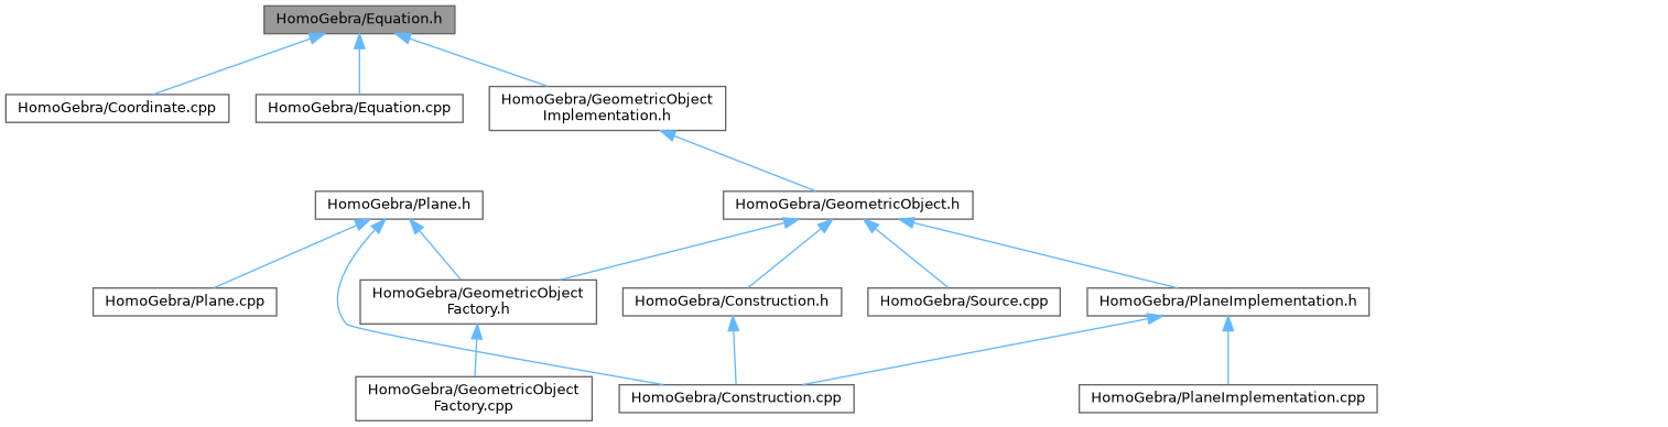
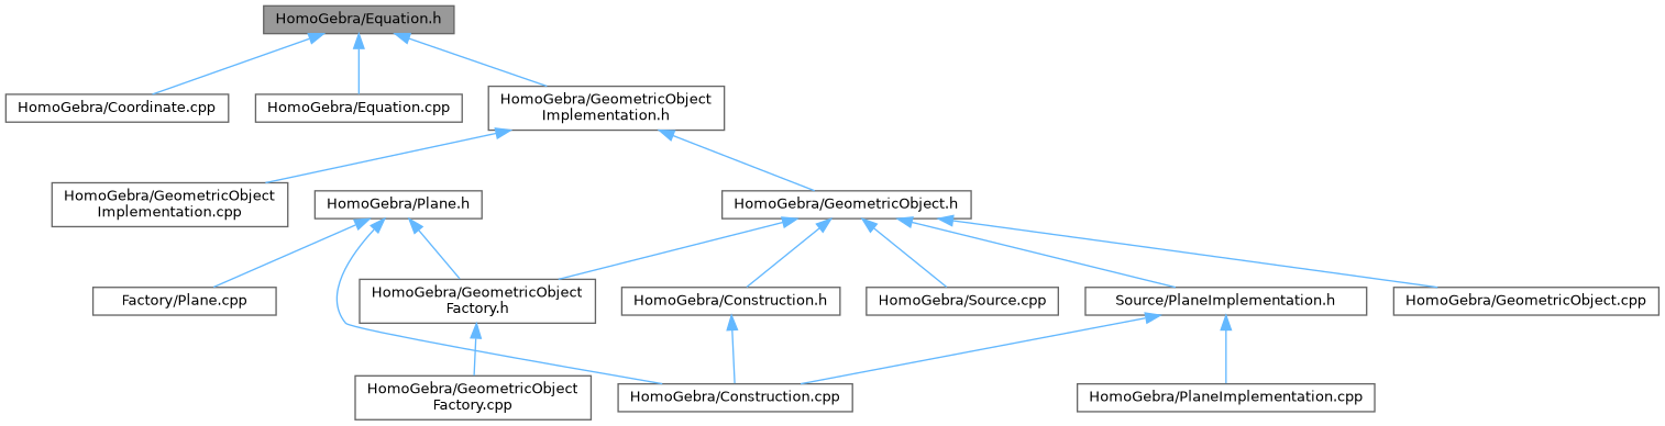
  digraph {
    node [color=grey40 fillcolor=white fontname=Helvetica fontsize=10 shape=box style=filled]
    edge [color=steelblue1 dir=back fontname=Helvetica fontsize=10 labelfontname=Helvetica labelfontsize=10 style=solid]
    n1 [color=gray40 fillcolor=grey60 fontcolor=black height=0.2 label="HomoGebra/Equation.h" width=0.4]
    n2 [height=0.2 label="HomoGebra/Coordinate.cpp" width=0.4]
    n3 [height=0.2 label="HomoGebra/Equation.cpp" width=0.4]
    n4 [height=0.2 label="HomoGebra/GeometricObject\lImplementation.h" width=0.4]
    n5 [height=0.2 label="HomoGebra/GeometricObject.h" width=0.4]
+   n6 [height=0.2 label="HomoGebra/GeometricObject\lImplementation.cpp" width=0.4]
    n7 [height=0.2 label="HomoGebra/Construction.h" width=0.4]
+   n8 [height=0.2 label="HomoGebra/GeometricObject.cpp" width=0.4]
    n9 [height=0.2 label="HomoGebra/GeometricObject\lFactory.h" width=0.4]
-   n10 [height=0.2 label="HomoGebra/PlaneImplementation.h" width=0.4]
+   n10 [height=0.2 label="Source/PlaneImplementation.h" width=0.4]
    n11 [height=0.2 label="HomoGebra/Source.cpp" width=0.4]
    n12 [height=0.2 label="HomoGebra/Construction.cpp" width=0.4]
    n13 [height=0.2 label="HomoGebra/GeometricObject\lFactory.cpp" width=0.4]
    n14 [height=0.2 label="HomoGebra/PlaneImplementation.cpp" width=0.4]
    n15 [height=0.2 label="HomoGebra/Plane.h" width=0.4]
-   n16 [height=0.2 label="HomoGebra/Plane.cpp" width=0.4]
+   n16 [height=0.2 label="Factory/Plane.cpp" width=0.4]
    n1 -> n2
    n1 -> n3
    n1 -> n4
    n4 -> n5
+   n4 -> n6
    n5 -> n7
+   n5 -> n8
    n5 -> n9
    n5 -> n10
    n5 -> n11
    n7 -> n12
    n9 -> n13
    n10 -> n12
    n10 -> n14
    n15 -> n9
    n15 -> n12
    n15 -> n16
  }
